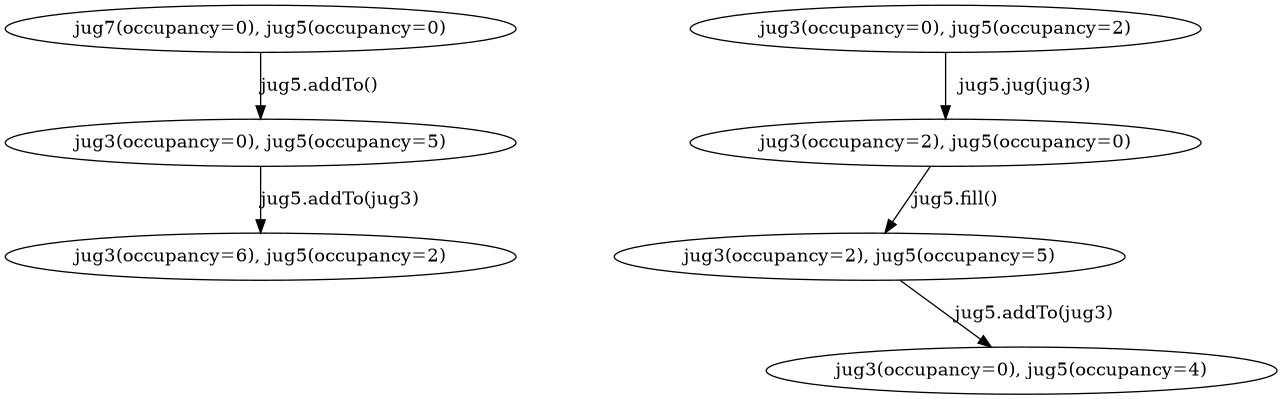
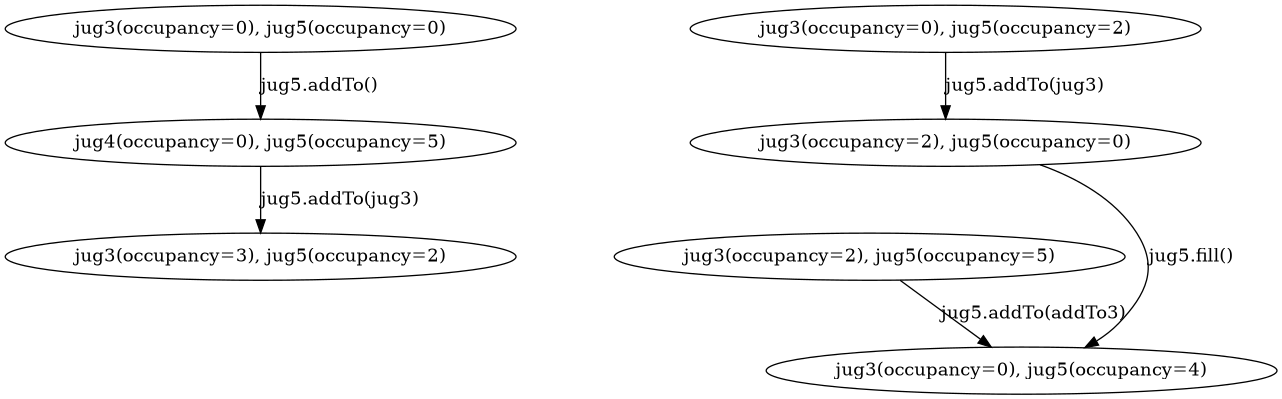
  digraph {
-   n1 [label="jug7(occupancy=0), jug5(occupancy=0)"]
-   n2 [label="jug3(occupancy=0), jug5(occupancy=5)"]
-   n3 [label="jug3(occupancy=6), jug5(occupancy=2)"]
+   n1 [label="jug3(occupancy=0), jug5(occupancy=0)"]
+   n2 [label="jug4(occupancy=0), jug5(occupancy=5)"]
+   n3 [label="jug3(occupancy=3), jug5(occupancy=2)"]
    n4 [label="jug3(occupancy=0), jug5(occupancy=2)"]
    n5 [label="jug3(occupancy=2), jug5(occupancy=0)"]
    n6 [label="jug3(occupancy=2), jug5(occupancy=5)"]
    n7 [label="jug3(occupancy=0), jug5(occupancy=4)"]
    n1 -> n2 [label="jug5.addTo()"]
    n2 -> n3 [label="jug5.addTo(jug3)"]
-   n4 -> n5 [label="jug5.jug(jug3)"]
-   n5 -> n6 [label="jug5.fill()"]
-   n6 -> n7 [label="jug5.addTo(jug3)"]
+   n4 -> n5 [label="jug5.addTo(jug3)"]
+   n5 -> n7 [label="jug5.fill()"]
+   n6 -> n7 [label="jug5.addTo(addTo3)"]
  }
